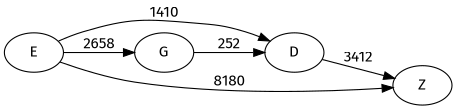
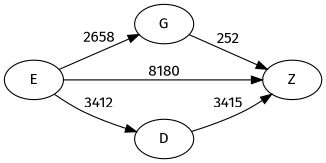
  digraph {
    fontname="Fira Sans"
    rankdir=LR
    node [fontname="Fira Sans"]
    edge [fontname="Fira Sans"]
    E
    G
    Z
    D
    E -> G [label=2658]
    E -> Z [label=8180]
-   E -> D [label=1410]
-   G -> D [label=252]
-   D -> Z [label=3412]
+   E -> D [label=3412]
+   G -> Z [label=252]
+   D -> Z [label=3415]
  }
